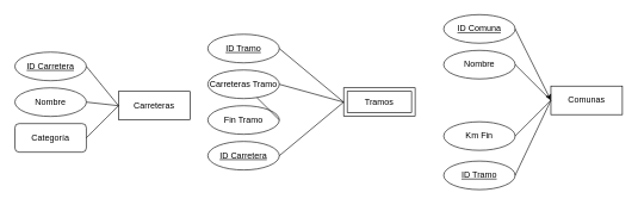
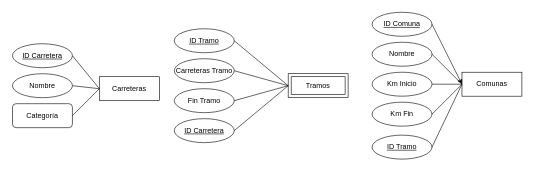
  <mxCell id="0" />
  <mxCell id="1" parent="0" />
  <mxCell id="2" value="Carreteras" style="whiteSpace=wrap;html=1;align=center;" vertex="1" parent="1"><mxGeometry x="165" y="127.5" width="100" height="40" as="geometry" /></mxCell>
  <mxCell id="3" value="ID Carretera" style="ellipse;whiteSpace=wrap;html=1;align=center;fontStyle=4;" vertex="1" parent="1"><mxGeometry x="20" y="72.5" width="100" height="40" as="geometry" /></mxCell>
  <mxCell id="4" value="Nombre" style="ellipse;whiteSpace=wrap;html=1;align=center;" vertex="1" parent="1"><mxGeometry x="20" y="122.5" width="100" height="40" as="geometry" /></mxCell>
  <mxCell id="5" value="Categoría" style="whiteSpace=wrap;html=1;align=center;rounded=1;" vertex="1" parent="1"><mxGeometry x="20" y="172.5" width="100" height="40" as="geometry" /></mxCell>
  <mxCell id="6" value="" style="endArrow=none;html=1;rounded=0;entryX=0;entryY=0.5;entryDx=0;entryDy=0;exitX=1;exitY=0.5;exitDx=0;exitDy=0;" edge="1" parent="1" source="3" target="2"><mxGeometry relative="1" as="geometry"><mxPoint x="60" y="142.5" as="sourcePoint" /><mxPoint x="140" y="122.5" as="targetPoint" /></mxGeometry></mxCell>
  <mxCell id="7" value="" style="endArrow=none;html=1;rounded=0;entryX=0;entryY=0.5;entryDx=0;entryDy=0;exitX=1;exitY=0.5;exitDx=0;exitDy=0;" edge="1" parent="1" source="4" target="2"><mxGeometry relative="1" as="geometry"><mxPoint x="140" y="152.5" as="sourcePoint" /><mxPoint x="220" y="142.5" as="targetPoint" /></mxGeometry></mxCell>
  <mxCell id="8" value="" style="endArrow=none;html=1;rounded=0;exitX=1;exitY=0.5;exitDx=0;exitDy=0;entryX=0;entryY=0.5;entryDx=0;entryDy=0;" edge="1" parent="1" source="5" target="2"><mxGeometry relative="1" as="geometry"><mxPoint x="130" y="162.5" as="sourcePoint" /><mxPoint x="220" y="142.5" as="targetPoint" /></mxGeometry></mxCell>
  <mxCell id="9" value="Tramos" style="shape=ext;margin=3;double=1;whiteSpace=wrap;html=1;align=center;" vertex="1" parent="1"><mxGeometry x="480" y="122.5" width="100" height="40" as="geometry" /></mxCell>
  <mxCell id="10" value="ID Tramo" style="ellipse;whiteSpace=wrap;html=1;align=center;fontStyle=4;" vertex="1" parent="1"><mxGeometry x="290" y="47.5" width="100" height="40" as="geometry" /></mxCell>
  <mxCell id="11" value="Fin Tramo" style="ellipse;whiteSpace=wrap;html=1;align=center;" vertex="1" parent="1"><mxGeometry x="290" y="147.5" width="100" height="40" as="geometry" /></mxCell>
  <mxCell id="12" value="Carreteras Tramo" style="ellipse;whiteSpace=wrap;html=1;align=center;" vertex="1" parent="1"><mxGeometry x="290" y="97.5" width="100" height="40" as="geometry" /></mxCell>
- <mxCell id="13" value="" style="endArrow=none;html=1;rounded=0;exitX=1;exitY=0.5;exitDx=0;exitDy=0;" edge="1" parent="1" source="11" target="12"><mxGeometry relative="1" as="geometry"><mxPoint x="430" y="142.5" as="sourcePoint" /><mxPoint x="590" y="142.5" as="targetPoint" /></mxGeometry></mxCell>
+ <mxCell id="13" value="" style="endArrow=none;html=1;rounded=0;exitX=1;exitY=0.5;exitDx=0;exitDy=0;entryX=0;entryY=0.5;entryDx=0;entryDy=0;" edge="1" parent="1" source="11" target="9"><mxGeometry relative="1" as="geometry"><mxPoint x="430" y="142.5" as="sourcePoint" /><mxPoint x="590" y="142.5" as="targetPoint" /></mxGeometry></mxCell>
  <mxCell id="14" value="" style="endArrow=none;html=1;rounded=0;entryX=1;entryY=0.5;entryDx=0;entryDy=0;" edge="1" parent="1" target="12"><mxGeometry relative="1" as="geometry"><mxPoint x="480" y="142.5" as="sourcePoint" /><mxPoint x="590" y="142.5" as="targetPoint" /></mxGeometry></mxCell>
  <mxCell id="15" value="" style="endArrow=none;html=1;rounded=0;entryX=1;entryY=0.5;entryDx=0;entryDy=0;exitX=0;exitY=0.5;exitDx=0;exitDy=0;" edge="1" parent="1" source="9" target="10"><mxGeometry relative="1" as="geometry"><mxPoint x="430" y="142.5" as="sourcePoint" /><mxPoint x="590" y="142.5" as="targetPoint" /></mxGeometry></mxCell>
  <mxCell id="16" value="Comunas" style="whiteSpace=wrap;html=1;align=center;" vertex="1" parent="1"><mxGeometry x="770" y="120" width="100" height="40" as="geometry" /></mxCell>
  <mxCell id="17" value="ID Comuna" style="ellipse;whiteSpace=wrap;html=1;align=center;fontStyle=4;" vertex="1" parent="1"><mxGeometry x="620" y="20" width="100" height="40" as="geometry" /></mxCell>
  <mxCell id="18" value="Nombre" style="ellipse;whiteSpace=wrap;html=1;align=center;" vertex="1" parent="1"><mxGeometry x="620" y="70" width="100" height="40" as="geometry" /></mxCell>
+ <mxCell id="19" value="Km Inicio" style="ellipse;whiteSpace=wrap;html=1;align=center;" vertex="1" parent="1"><mxGeometry x="620" y="120" width="100" height="40" as="geometry" /></mxCell>
  <mxCell id="20" value="Km Fin" style="ellipse;whiteSpace=wrap;html=1;align=center;" vertex="1" parent="1"><mxGeometry x="620" y="170" width="100" height="40" as="geometry" /></mxCell>
  <mxCell id="21" value="" style="endArrow=classic;html=1;rounded=0;entryX=0;entryY=0.5;entryDx=0;entryDy=0;exitX=1;exitY=0.5;exitDx=0;exitDy=0;" edge="1" parent="1" source="17" target="16"><mxGeometry relative="1" as="geometry"><mxPoint x="840" y="70" as="sourcePoint" /><mxPoint x="1000" y="70" as="targetPoint" /></mxGeometry></mxCell>
  <mxCell id="22" value="" style="endArrow=none;html=1;rounded=0;entryX=0;entryY=0.5;entryDx=0;entryDy=0;exitX=1;exitY=0.5;exitDx=0;exitDy=0;" edge="1" parent="1" source="18" target="16"><mxGeometry relative="1" as="geometry"><mxPoint x="730" y="75" as="sourcePoint" /><mxPoint x="780" y="150" as="targetPoint" /></mxGeometry></mxCell>
  <mxCell id="23" value="" style="endArrow=none;html=1;rounded=0;entryX=0;entryY=0.5;entryDx=0;entryDy=0;exitX=1;exitY=0.5;exitDx=0;exitDy=0;" edge="1" parent="1" source="20" target="16"><mxGeometry relative="1" as="geometry"><mxPoint x="730" y="125" as="sourcePoint" /><mxPoint x="780" y="150" as="targetPoint" /></mxGeometry></mxCell>
+ <mxCell id="24" value="" style="endArrow=none;html=1;rounded=0;entryX=1;entryY=0.5;entryDx=0;entryDy=0;exitX=0;exitY=0.5;exitDx=0;exitDy=0;" edge="1" parent="1" source="16" target="19"><mxGeometry relative="1" as="geometry"><mxPoint x="730" y="225" as="sourcePoint" /><mxPoint x="780" y="150" as="targetPoint" /></mxGeometry></mxCell>
  <mxCell id="25" value="ID Carretera" style="ellipse;whiteSpace=wrap;html=1;align=center;fontStyle=4;" vertex="1" parent="1"><mxGeometry x="290" y="197.5" width="100" height="40" as="geometry" /></mxCell>
  <mxCell id="26" value="" style="endArrow=none;html=1;rounded=0;exitX=1;exitY=0.5;exitDx=0;exitDy=0;entryX=0;entryY=0.5;entryDx=0;entryDy=0;" edge="1" parent="1" source="25" target="9"><mxGeometry relative="1" as="geometry"><mxPoint x="620" y="202.5" as="sourcePoint" /><mxPoint x="590" y="152.5" as="targetPoint" /></mxGeometry></mxCell>
  <mxCell id="27" value="ID Tramo" style="ellipse;whiteSpace=wrap;html=1;align=center;fontStyle=4;" vertex="1" parent="1"><mxGeometry x="620" y="225" width="100" height="40" as="geometry" /></mxCell>
  <mxCell id="28" value="" style="endArrow=none;html=1;rounded=0;entryX=0;entryY=0.5;entryDx=0;entryDy=0;exitX=1;exitY=0.5;exitDx=0;exitDy=0;" edge="1" parent="1" source="27" target="16"><mxGeometry relative="1" as="geometry"><mxPoint x="730" y="225" as="sourcePoint" /><mxPoint x="780" y="150" as="targetPoint" /></mxGeometry></mxCell>
